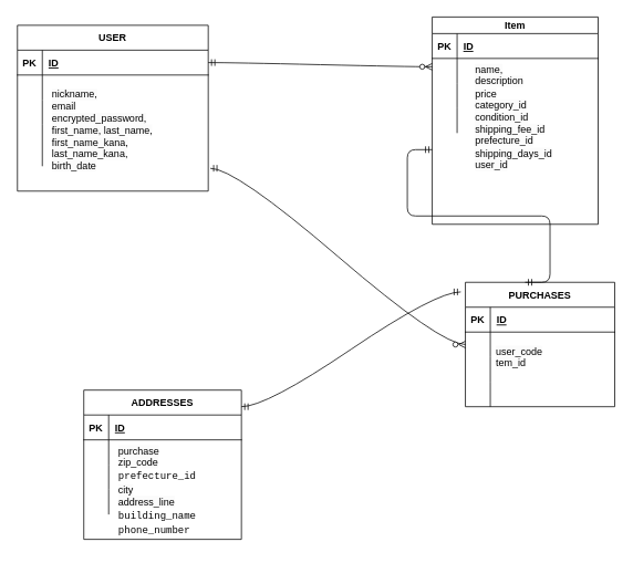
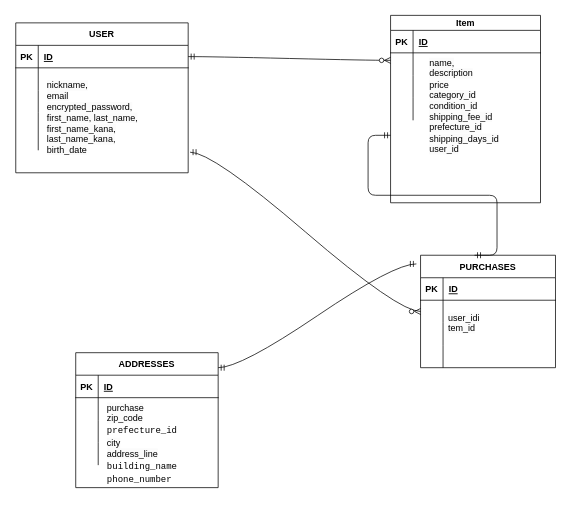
  <mxCell id="0" />
  <mxCell id="1" parent="0" />
  <mxCell id="2" value="USER" style="shape=table;startSize=30;container=1;collapsible=1;childLayout=tableLayout;fixedRows=1;rowLines=0;fontStyle=1;align=center;resizeLast=1;" parent="1" vertex="1"><mxGeometry x="20" y="30" width="230" height="200" as="geometry" /></mxCell>
  <mxCell id="3" value="" style="shape=tableRow;horizontal=0;startSize=0;swimlaneHead=0;swimlaneBody=0;fillColor=none;collapsible=0;dropTarget=0;points=[[0,0.5],[1,0.5]];portConstraint=eastwest;top=0;left=0;right=0;bottom=1;" parent="2" vertex="1"><mxGeometry y="30" width="230" height="30" as="geometry" /></mxCell>
  <mxCell id="4" value="PK" style="shape=partialRectangle;connectable=0;fillColor=none;top=0;left=0;bottom=0;right=0;fontStyle=1;overflow=hidden;" parent="3" vertex="1"><mxGeometry width="30" height="30" as="geometry"><mxRectangle width="30" height="30" as="alternateBounds" /></mxGeometry></mxCell>
  <mxCell id="5" value="ID" style="shape=partialRectangle;connectable=0;fillColor=none;top=0;left=0;bottom=0;right=0;align=left;spacingLeft=6;fontStyle=5;overflow=hidden;" parent="3" vertex="1"><mxGeometry x="30" width="200" height="30" as="geometry"><mxRectangle width="200" height="30" as="alternateBounds" /></mxGeometry></mxCell>
  <mxCell id="6" value="" style="shape=tableRow;horizontal=0;startSize=0;swimlaneHead=0;swimlaneBody=0;fillColor=none;collapsible=0;dropTarget=0;points=[[0,0.5],[1,0.5]];portConstraint=eastwest;top=0;left=0;right=0;bottom=0;" parent="2" vertex="1"><mxGeometry y="60" width="230" height="30" as="geometry" /></mxCell>
  <mxCell id="7" value="" style="shape=partialRectangle;connectable=0;fillColor=none;top=0;left=0;bottom=0;right=0;editable=1;overflow=hidden;" parent="6" vertex="1"><mxGeometry width="30" height="30" as="geometry"><mxRectangle width="30" height="30" as="alternateBounds" /></mxGeometry></mxCell>
  <mxCell id="8" value="" style="shape=partialRectangle;connectable=0;fillColor=none;top=0;left=0;bottom=0;right=0;align=left;spacingLeft=6;overflow=hidden;" parent="6" vertex="1"><mxGeometry x="30" width="200" height="30" as="geometry"><mxRectangle width="200" height="30" as="alternateBounds" /></mxGeometry></mxCell>
  <mxCell id="9" value="" style="shape=tableRow;horizontal=0;startSize=0;swimlaneHead=0;swimlaneBody=0;fillColor=none;collapsible=0;dropTarget=0;points=[[0,0.5],[1,0.5]];portConstraint=eastwest;top=0;left=0;right=0;bottom=0;" parent="2" vertex="1"><mxGeometry y="90" width="230" height="30" as="geometry" /></mxCell>
  <mxCell id="10" value="" style="shape=partialRectangle;connectable=0;fillColor=none;top=0;left=0;bottom=0;right=0;editable=1;overflow=hidden;" parent="9" vertex="1"><mxGeometry width="30" height="30" as="geometry"><mxRectangle width="30" height="30" as="alternateBounds" /></mxGeometry></mxCell>
  <mxCell id="11" value="" style="shape=partialRectangle;connectable=0;fillColor=none;top=0;left=0;bottom=0;right=0;align=left;spacingLeft=6;overflow=hidden;" parent="9" vertex="1"><mxGeometry x="30" width="200" height="30" as="geometry"><mxRectangle width="200" height="30" as="alternateBounds" /></mxGeometry></mxCell>
  <mxCell id="12" value="" style="shape=tableRow;horizontal=0;startSize=0;swimlaneHead=0;swimlaneBody=0;fillColor=none;collapsible=0;dropTarget=0;points=[[0,0.5],[1,0.5]];portConstraint=eastwest;top=0;left=0;right=0;bottom=0;" parent="2" vertex="1"><mxGeometry y="120" width="230" height="50" as="geometry" /></mxCell>
  <mxCell id="13" value="" style="shape=partialRectangle;connectable=0;fillColor=none;top=0;left=0;bottom=0;right=0;editable=1;overflow=hidden;" parent="12" vertex="1"><mxGeometry width="30" height="50" as="geometry"><mxRectangle width="30" height="50" as="alternateBounds" /></mxGeometry></mxCell>
  <mxCell id="14" value="" style="shape=partialRectangle;connectable=0;fillColor=none;top=0;left=0;bottom=0;right=0;align=left;spacingLeft=6;overflow=hidden;" parent="12" vertex="1"><mxGeometry x="30" width="200" height="50" as="geometry"><mxRectangle width="200" height="50" as="alternateBounds" /></mxGeometry></mxCell>
  <mxCell id="15" value="PURCHASES" style="shape=table;startSize=30;container=1;collapsible=1;childLayout=tableLayout;fixedRows=1;rowLines=0;fontStyle=1;align=center;resizeLast=1;" parent="1" vertex="1"><mxGeometry x="560" y="340" width="180" height="150" as="geometry" /></mxCell>
  <mxCell id="16" value="" style="shape=tableRow;horizontal=0;startSize=0;swimlaneHead=0;swimlaneBody=0;fillColor=none;collapsible=0;dropTarget=0;points=[[0,0.5],[1,0.5]];portConstraint=eastwest;top=0;left=0;right=0;bottom=1;" parent="15" vertex="1"><mxGeometry y="30" width="180" height="30" as="geometry" /></mxCell>
  <mxCell id="17" value="PK" style="shape=partialRectangle;connectable=0;fillColor=none;top=0;left=0;bottom=0;right=0;fontStyle=1;overflow=hidden;" parent="16" vertex="1"><mxGeometry width="30" height="30" as="geometry"><mxRectangle width="30" height="30" as="alternateBounds" /></mxGeometry></mxCell>
  <mxCell id="18" value="ID" style="shape=partialRectangle;connectable=0;fillColor=none;top=0;left=0;bottom=0;right=0;align=left;spacingLeft=6;fontStyle=5;overflow=hidden;" parent="16" vertex="1"><mxGeometry x="30" width="150" height="30" as="geometry"><mxRectangle width="150" height="30" as="alternateBounds" /></mxGeometry></mxCell>
  <mxCell id="19" value="" style="shape=tableRow;horizontal=0;startSize=0;swimlaneHead=0;swimlaneBody=0;fillColor=none;collapsible=0;dropTarget=0;points=[[0,0.5],[1,0.5]];portConstraint=eastwest;top=0;left=0;right=0;bottom=0;" parent="15" vertex="1"><mxGeometry y="60" width="180" height="30" as="geometry" /></mxCell>
  <mxCell id="20" value="" style="shape=partialRectangle;connectable=0;fillColor=none;top=0;left=0;bottom=0;right=0;editable=1;overflow=hidden;" parent="19" vertex="1"><mxGeometry width="30" height="30" as="geometry"><mxRectangle width="30" height="30" as="alternateBounds" /></mxGeometry></mxCell>
  <mxCell id="21" value="" style="shape=partialRectangle;connectable=0;fillColor=none;top=0;left=0;bottom=0;right=0;align=left;spacingLeft=6;overflow=hidden;" parent="19" vertex="1"><mxGeometry x="30" width="150" height="30" as="geometry"><mxRectangle width="150" height="30" as="alternateBounds" /></mxGeometry></mxCell>
  <mxCell id="22" value="" style="shape=tableRow;horizontal=0;startSize=0;swimlaneHead=0;swimlaneBody=0;fillColor=none;collapsible=0;dropTarget=0;points=[[0,0.5],[1,0.5]];portConstraint=eastwest;top=0;left=0;right=0;bottom=0;" parent="15" vertex="1"><mxGeometry y="90" width="180" height="30" as="geometry" /></mxCell>
  <mxCell id="23" value="" style="shape=partialRectangle;connectable=0;fillColor=none;top=0;left=0;bottom=0;right=0;editable=1;overflow=hidden;" parent="22" vertex="1"><mxGeometry width="30" height="30" as="geometry"><mxRectangle width="30" height="30" as="alternateBounds" /></mxGeometry></mxCell>
  <mxCell id="24" value="" style="shape=partialRectangle;connectable=0;fillColor=none;top=0;left=0;bottom=0;right=0;align=left;spacingLeft=6;overflow=hidden;" parent="22" vertex="1"><mxGeometry x="30" width="150" height="30" as="geometry"><mxRectangle width="150" height="30" as="alternateBounds" /></mxGeometry></mxCell>
  <mxCell id="25" value="" style="shape=tableRow;horizontal=0;startSize=0;swimlaneHead=0;swimlaneBody=0;fillColor=none;collapsible=0;dropTarget=0;points=[[0,0.5],[1,0.5]];portConstraint=eastwest;top=0;left=0;right=0;bottom=0;" parent="15" vertex="1"><mxGeometry y="120" width="180" height="30" as="geometry" /></mxCell>
  <mxCell id="26" value="" style="shape=partialRectangle;connectable=0;fillColor=none;top=0;left=0;bottom=0;right=0;editable=1;overflow=hidden;" parent="25" vertex="1"><mxGeometry width="30" height="30" as="geometry"><mxRectangle width="30" height="30" as="alternateBounds" /></mxGeometry></mxCell>
  <mxCell id="27" value="" style="shape=partialRectangle;connectable=0;fillColor=none;top=0;left=0;bottom=0;right=0;align=left;spacingLeft=6;overflow=hidden;" parent="25" vertex="1"><mxGeometry x="30" width="150" height="30" as="geometry"><mxRectangle width="150" height="30" as="alternateBounds" /></mxGeometry></mxCell>
  <mxCell id="28" value="ADDRESSES" style="shape=table;startSize=30;container=1;collapsible=1;childLayout=tableLayout;fixedRows=1;rowLines=0;fontStyle=1;align=center;resizeLast=1;" parent="1" vertex="1"><mxGeometry x="100" y="470" width="190" height="180" as="geometry" /></mxCell>
  <mxCell id="29" value="" style="shape=tableRow;horizontal=0;startSize=0;swimlaneHead=0;swimlaneBody=0;fillColor=none;collapsible=0;dropTarget=0;points=[[0,0.5],[1,0.5]];portConstraint=eastwest;top=0;left=0;right=0;bottom=1;" parent="28" vertex="1"><mxGeometry y="30" width="190" height="30" as="geometry" /></mxCell>
  <mxCell id="30" value="PK" style="shape=partialRectangle;connectable=0;fillColor=none;top=0;left=0;bottom=0;right=0;fontStyle=1;overflow=hidden;" parent="29" vertex="1"><mxGeometry width="30" height="30" as="geometry"><mxRectangle width="30" height="30" as="alternateBounds" /></mxGeometry></mxCell>
  <mxCell id="31" value="ID" style="shape=partialRectangle;connectable=0;fillColor=none;top=0;left=0;bottom=0;right=0;align=left;spacingLeft=6;fontStyle=5;overflow=hidden;" parent="29" vertex="1"><mxGeometry x="30" width="160" height="30" as="geometry"><mxRectangle width="160" height="30" as="alternateBounds" /></mxGeometry></mxCell>
  <mxCell id="32" value="" style="shape=tableRow;horizontal=0;startSize=0;swimlaneHead=0;swimlaneBody=0;fillColor=none;collapsible=0;dropTarget=0;points=[[0,0.5],[1,0.5]];portConstraint=eastwest;top=0;left=0;right=0;bottom=0;" parent="28" vertex="1"><mxGeometry y="60" width="190" height="30" as="geometry" /></mxCell>
  <mxCell id="33" value="" style="shape=partialRectangle;connectable=0;fillColor=none;top=0;left=0;bottom=0;right=0;editable=1;overflow=hidden;" parent="32" vertex="1"><mxGeometry width="30" height="30" as="geometry"><mxRectangle width="30" height="30" as="alternateBounds" /></mxGeometry></mxCell>
  <mxCell id="34" value="" style="shape=partialRectangle;connectable=0;fillColor=none;top=0;left=0;bottom=0;right=0;align=left;spacingLeft=6;overflow=hidden;" parent="32" vertex="1"><mxGeometry x="30" width="160" height="30" as="geometry"><mxRectangle width="160" height="30" as="alternateBounds" /></mxGeometry></mxCell>
  <mxCell id="35" value="" style="shape=tableRow;horizontal=0;startSize=0;swimlaneHead=0;swimlaneBody=0;fillColor=none;collapsible=0;dropTarget=0;points=[[0,0.5],[1,0.5]];portConstraint=eastwest;top=0;left=0;right=0;bottom=0;" parent="28" vertex="1"><mxGeometry y="90" width="190" height="30" as="geometry" /></mxCell>
  <mxCell id="36" value="" style="shape=partialRectangle;connectable=0;fillColor=none;top=0;left=0;bottom=0;right=0;editable=1;overflow=hidden;" parent="35" vertex="1"><mxGeometry width="30" height="30" as="geometry"><mxRectangle width="30" height="30" as="alternateBounds" /></mxGeometry></mxCell>
  <mxCell id="37" value="" style="shape=partialRectangle;connectable=0;fillColor=none;top=0;left=0;bottom=0;right=0;align=left;spacingLeft=6;overflow=hidden;" parent="35" vertex="1"><mxGeometry x="30" width="160" height="30" as="geometry"><mxRectangle width="160" height="30" as="alternateBounds" /></mxGeometry></mxCell>
  <mxCell id="38" value="" style="shape=tableRow;horizontal=0;startSize=0;swimlaneHead=0;swimlaneBody=0;fillColor=none;collapsible=0;dropTarget=0;points=[[0,0.5],[1,0.5]];portConstraint=eastwest;top=0;left=0;right=0;bottom=0;" parent="28" vertex="1"><mxGeometry y="120" width="190" height="30" as="geometry" /></mxCell>
  <mxCell id="39" value="" style="shape=partialRectangle;connectable=0;fillColor=none;top=0;left=0;bottom=0;right=0;editable=1;overflow=hidden;" parent="38" vertex="1"><mxGeometry width="30" height="30" as="geometry"><mxRectangle width="30" height="30" as="alternateBounds" /></mxGeometry></mxCell>
  <mxCell id="40" value="" style="shape=partialRectangle;connectable=0;fillColor=none;top=0;left=0;bottom=0;right=0;align=left;spacingLeft=6;overflow=hidden;" parent="38" vertex="1"><mxGeometry x="30" width="160" height="30" as="geometry"><mxRectangle width="160" height="30" as="alternateBounds" /></mxGeometry></mxCell>
  <mxCell id="41" value="Item" style="shape=table;startSize=20;container=1;collapsible=1;childLayout=tableLayout;fixedRows=1;rowLines=0;fontStyle=1;align=center;resizeLast=1;" parent="1" vertex="1"><mxGeometry x="520" y="20" width="200" height="250" as="geometry" /></mxCell>
  <mxCell id="42" value="" style="shape=tableRow;horizontal=0;startSize=0;swimlaneHead=0;swimlaneBody=0;fillColor=none;collapsible=0;dropTarget=0;points=[[0,0.5],[1,0.5]];portConstraint=eastwest;top=0;left=0;right=0;bottom=1;" parent="41" vertex="1"><mxGeometry y="20" width="200" height="30" as="geometry" /></mxCell>
  <mxCell id="43" value="PK" style="shape=partialRectangle;connectable=0;fillColor=none;top=0;left=0;bottom=0;right=0;fontStyle=1;overflow=hidden;" parent="42" vertex="1"><mxGeometry width="30" height="30" as="geometry"><mxRectangle width="30" height="30" as="alternateBounds" /></mxGeometry></mxCell>
  <mxCell id="44" value="ID" style="shape=partialRectangle;connectable=0;fillColor=none;top=0;left=0;bottom=0;right=0;align=left;spacingLeft=6;fontStyle=5;overflow=hidden;" parent="42" vertex="1"><mxGeometry x="30" width="170" height="30" as="geometry"><mxRectangle width="170" height="30" as="alternateBounds" /></mxGeometry></mxCell>
  <mxCell id="45" value="" style="shape=tableRow;horizontal=0;startSize=0;swimlaneHead=0;swimlaneBody=0;fillColor=none;collapsible=0;dropTarget=0;points=[[0,0.5],[1,0.5]];portConstraint=eastwest;top=0;left=0;right=0;bottom=0;" parent="41" vertex="1"><mxGeometry y="50" width="200" height="30" as="geometry" /></mxCell>
  <mxCell id="46" value="" style="shape=partialRectangle;connectable=0;fillColor=none;top=0;left=0;bottom=0;right=0;editable=1;overflow=hidden;" parent="45" vertex="1"><mxGeometry width="30" height="30" as="geometry"><mxRectangle width="30" height="30" as="alternateBounds" /></mxGeometry></mxCell>
  <mxCell id="47" value="" style="shape=partialRectangle;connectable=0;fillColor=none;top=0;left=0;bottom=0;right=0;align=left;spacingLeft=6;overflow=hidden;" parent="45" vertex="1"><mxGeometry x="30" width="170" height="30" as="geometry"><mxRectangle width="170" height="30" as="alternateBounds" /></mxGeometry></mxCell>
  <mxCell id="48" value="" style="shape=tableRow;horizontal=0;startSize=0;swimlaneHead=0;swimlaneBody=0;fillColor=none;collapsible=0;dropTarget=0;points=[[0,0.5],[1,0.5]];portConstraint=eastwest;top=0;left=0;right=0;bottom=0;" parent="41" vertex="1"><mxGeometry y="80" width="200" height="30" as="geometry" /></mxCell>
  <mxCell id="49" value="" style="shape=partialRectangle;connectable=0;fillColor=none;top=0;left=0;bottom=0;right=0;editable=1;overflow=hidden;" parent="48" vertex="1"><mxGeometry width="30" height="30" as="geometry"><mxRectangle width="30" height="30" as="alternateBounds" /></mxGeometry></mxCell>
  <mxCell id="50" value="" style="shape=partialRectangle;connectable=0;fillColor=none;top=0;left=0;bottom=0;right=0;align=left;spacingLeft=6;overflow=hidden;" parent="48" vertex="1"><mxGeometry x="30" width="170" height="30" as="geometry"><mxRectangle width="170" height="30" as="alternateBounds" /></mxGeometry></mxCell>
  <mxCell id="51" value="" style="shape=tableRow;horizontal=0;startSize=0;swimlaneHead=0;swimlaneBody=0;fillColor=none;collapsible=0;dropTarget=0;points=[[0,0.5],[1,0.5]];portConstraint=eastwest;top=0;left=0;right=0;bottom=0;" parent="41" vertex="1"><mxGeometry y="110" width="200" height="30" as="geometry" /></mxCell>
  <mxCell id="52" value="" style="shape=partialRectangle;connectable=0;fillColor=none;top=0;left=0;bottom=0;right=0;editable=1;overflow=hidden;" parent="51" vertex="1"><mxGeometry width="30" height="30" as="geometry"><mxRectangle width="30" height="30" as="alternateBounds" /></mxGeometry></mxCell>
  <mxCell id="53" value="" style="shape=partialRectangle;connectable=0;fillColor=none;top=0;left=0;bottom=0;right=0;align=left;spacingLeft=6;overflow=hidden;" parent="51" vertex="1"><mxGeometry x="30" width="170" height="30" as="geometry"><mxRectangle width="170" height="30" as="alternateBounds" /></mxGeometry></mxCell>
  <mxCell id="54" value="&lt;span style=&quot;color: rgb(0, 0, 0); font-family: Helvetica; font-size: 12px; font-style: normal; font-variant-ligatures: normal; font-variant-caps: normal; font-weight: 400; letter-spacing: normal; orphans: 2; text-align: left; text-indent: 0px; text-transform: none; widows: 2; word-spacing: 0px; -webkit-text-stroke-width: 0px; background-color: rgb(251, 251, 251); text-decoration-thickness: initial; text-decoration-style: initial; text-decoration-color: initial; float: none; display: inline !important;&quot;&gt;nickname,&lt;br&gt;email&lt;br&gt;encrypted_password, first_name, last_name, first_name_kana, last_name_kana, birth_date&lt;/span&gt;" style="text;whiteSpace=wrap;html=1;" parent="1" vertex="1"><mxGeometry x="60" y="100" width="150" height="120" as="geometry" /></mxCell>
  <mxCell id="55" value="&lt;span style=&quot;color: rgb(0, 0, 0); font-family: Helvetica; font-size: 12px; font-style: normal; font-variant-ligatures: normal; font-variant-caps: normal; font-weight: 400; letter-spacing: normal; orphans: 2; text-align: left; text-indent: 0px; text-transform: none; widows: 2; word-spacing: 0px; -webkit-text-stroke-width: 0px; background-color: rgb(251, 251, 251); text-decoration-thickness: initial; text-decoration-style: initial; text-decoration-color: initial; float: none; display: inline !important;&quot;&gt;name,&lt;br&gt;description&lt;br&gt;price&lt;br&gt;category_id&lt;br&gt;condition_id&lt;br&gt;shipping_fee_id&lt;br&gt;prefecture_id&lt;br&gt;shipping_days_id&lt;br&gt;user_id&lt;br&gt;&lt;br&gt;&lt;/span&gt;" style="text;whiteSpace=wrap;html=1;" parent="1" vertex="1"><mxGeometry x="570" y="70" width="120" height="140" as="geometry" /></mxCell>
- <mxCell id="56" value="&lt;span style=&quot;color: rgb(0, 0, 0); font-family: Helvetica; font-size: 12px; font-style: normal; font-variant-ligatures: normal; font-variant-caps: normal; font-weight: 400; letter-spacing: normal; orphans: 2; text-align: left; text-indent: 0px; text-transform: none; widows: 2; word-spacing: 0px; -webkit-text-stroke-width: 0px; background-color: rgb(251, 251, 251); text-decoration-thickness: initial; text-decoration-style: initial; text-decoration-color: initial; float: none; display: inline !important;&quot;&gt;user_code&lt;br&gt;tem_id&lt;/span&gt;" style="text;whiteSpace=wrap;html=1;" parent="1" vertex="1"><mxGeometry x="595" y="410" width="100" height="40" as="geometry" /></mxCell>
+ <mxCell id="56" value="&lt;span style=&quot;color: rgb(0, 0, 0); font-family: Helvetica; font-size: 12px; font-style: normal; font-variant-ligatures: normal; font-variant-caps: normal; font-weight: 400; letter-spacing: normal; orphans: 2; text-align: left; text-indent: 0px; text-transform: none; widows: 2; word-spacing: 0px; -webkit-text-stroke-width: 0px; background-color: rgb(251, 251, 251); text-decoration-thickness: initial; text-decoration-style: initial; text-decoration-color: initial; float: none; display: inline !important;&quot;&gt;user_idi&lt;br&gt;tem_id&lt;/span&gt;" style="text;whiteSpace=wrap;html=1;" parent="1" vertex="1"><mxGeometry x="595" y="410" width="100" height="40" as="geometry" /></mxCell>
  <mxCell id="57" value="&lt;span style=&quot;color: rgb(0, 0, 0); font-family: Helvetica; font-size: 12px; font-style: normal; font-variant-ligatures: normal; font-variant-caps: normal; font-weight: 400; letter-spacing: normal; orphans: 2; text-align: left; text-indent: 0px; text-transform: none; widows: 2; word-spacing: 0px; -webkit-text-stroke-width: 0px; background-color: rgb(251, 251, 251); text-decoration-thickness: initial; text-decoration-style: initial; text-decoration-color: initial; float: none; display: inline !important;&quot;&gt;purchase&lt;br&gt;zip_code&lt;br&gt;&lt;div style=&quot;background-color: rgb(255, 255, 255); font-family: Menlo, Monaco, &amp;quot;Courier New&amp;quot;, monospace; line-height: 18px;&quot;&gt;prefecture_id&lt;/div&gt;city&lt;br&gt;address_line&lt;br&gt;&lt;div style=&quot;background-color: rgb(255, 255, 255); font-family: Menlo, Monaco, &amp;quot;Courier New&amp;quot;, monospace; line-height: 18px;&quot;&gt;building_name &lt;/div&gt;&lt;div style=&quot;background-color: rgb(255, 255, 255); font-family: Menlo, Monaco, &amp;quot;Courier New&amp;quot;, monospace; line-height: 18px;&quot;&gt;phone_number &lt;/div&gt;&lt;br&gt;&lt;br&gt;&lt;/span&gt;" style="text;whiteSpace=wrap;html=1;" parent="1" vertex="1"><mxGeometry x="140" y="530" width="100" height="110" as="geometry" /></mxCell>
  <mxCell id="58" value="" style="edgeStyle=entityRelationEdgeStyle;fontSize=12;html=1;endArrow=ERmandOne;startArrow=ERmandOne;curved=1;entryX=-0.031;entryY=0.077;entryDx=0;entryDy=0;entryPerimeter=0;" parent="1" target="15" edge="1"><mxGeometry width="100" height="100" relative="1" as="geometry"><mxPoint x="290" y="490" as="sourcePoint" /><mxPoint x="390" y="390" as="targetPoint" /></mxGeometry></mxCell>
  <mxCell id="59" value="" style="edgeStyle=entityRelationEdgeStyle;fontSize=12;html=1;endArrow=ERzeroToMany;startArrow=ERmandOne;curved=1;exitX=1;exitY=0.5;exitDx=0;exitDy=0;" parent="1" source="3" edge="1"><mxGeometry width="100" height="100" relative="1" as="geometry"><mxPoint x="250" y="170" as="sourcePoint" /><mxPoint x="520" y="80" as="targetPoint" /></mxGeometry></mxCell>
  <mxCell id="60" value="" style="edgeStyle=entityRelationEdgeStyle;fontSize=12;html=1;endArrow=ERzeroToMany;startArrow=ERmandOne;curved=1;entryX=0;entryY=0.5;entryDx=0;entryDy=0;exitX=1.011;exitY=1.05;exitDx=0;exitDy=0;exitPerimeter=0;" parent="1" source="12" target="19" edge="1"><mxGeometry width="100" height="100" relative="1" as="geometry"><mxPoint x="260" y="210" as="sourcePoint" /><mxPoint x="530" y="90" as="targetPoint" /></mxGeometry></mxCell>
  <mxCell id="61" value="" style="edgeStyle=entityRelationEdgeStyle;fontSize=12;html=1;endArrow=ERmandOne;startArrow=ERmandOne;exitX=0.4;exitY=0;exitDx=0;exitDy=0;exitPerimeter=0;" parent="1" source="15" edge="1"><mxGeometry width="100" height="100" relative="1" as="geometry"><mxPoint x="630" y="330" as="sourcePoint" /><mxPoint x="520" y="180" as="targetPoint" /></mxGeometry></mxCell>
